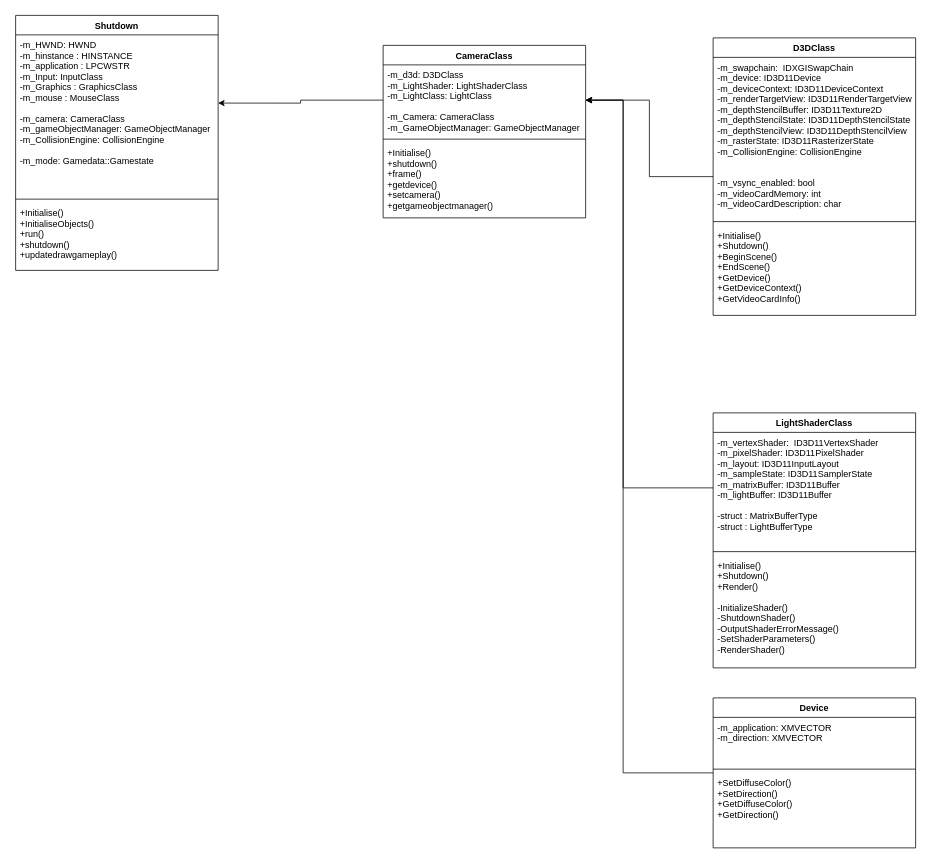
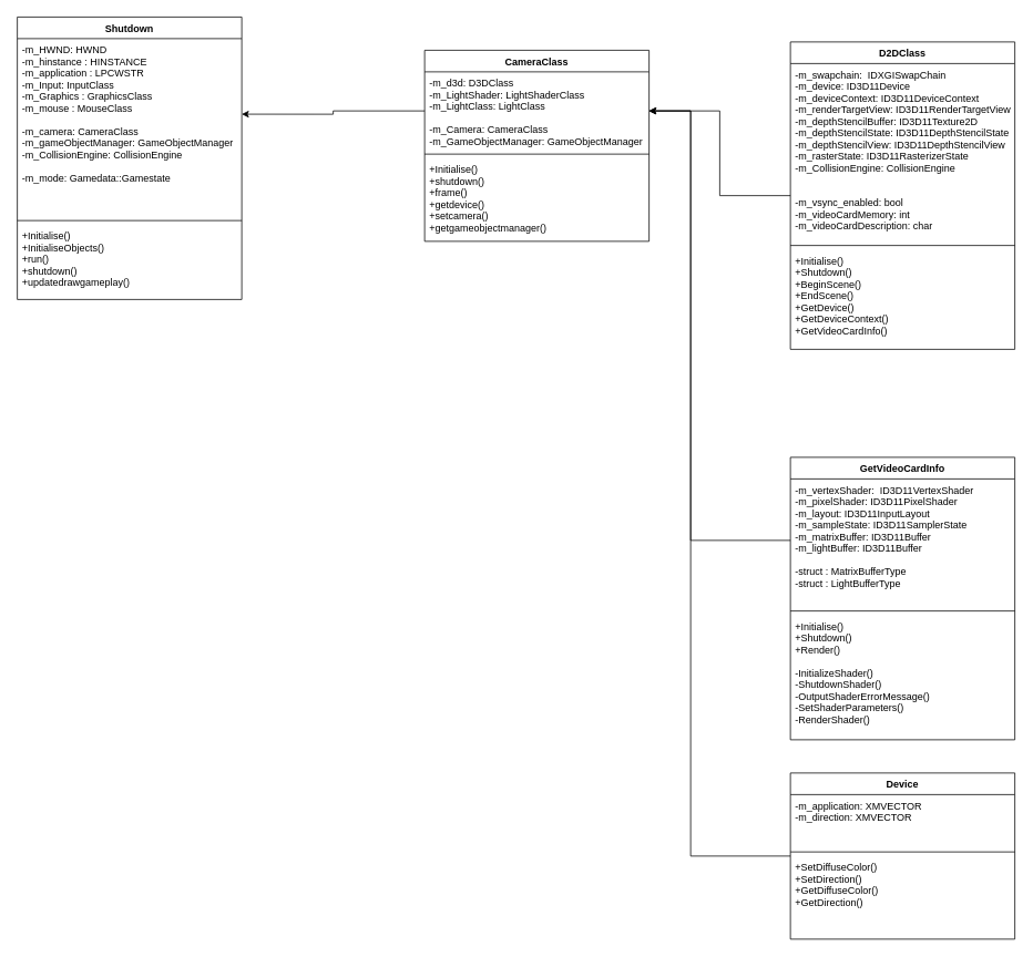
  <mxCell id="0" />
  <mxCell id="1" parent="0" />
  <mxCell id="2" value="Shutdown" style="swimlane;fontStyle=1;align=center;verticalAlign=top;childLayout=stackLayout;horizontal=1;startSize=26;horizontalStack=0;resizeParent=1;resizeParentMax=0;resizeLast=0;collapsible=1;marginBottom=0;" vertex="1" parent="1"><mxGeometry x="20" y="20" width="270" height="340" as="geometry"><mxRectangle x="-370" y="120" width="100" height="26" as="alternateBounds" /></mxGeometry></mxCell>
  <mxCell id="3" value="-m_HWND: HWND &#10;-m_hinstance : HINSTANCE &#10;-m_application : LPCWSTR&#10;-m_Input: InputClass&#10;-m_Graphics : GraphicsClass&#10;-m_mouse : MouseClass&#10;&#10;-m_camera: CameraClass&#10;-m_gameObjectManager: GameObjectManager&#10;-m_CollisionEngine: CollisionEngine&#10;&#10;-m_mode: Gamedata::Gamestate&#10;" style="text;strokeColor=none;fillColor=none;align=left;verticalAlign=top;spacingLeft=4;spacingRight=4;overflow=hidden;rotatable=0;points=[[0,0.5],[1,0.5]];portConstraint=eastwest;" vertex="1" parent="2"><mxGeometry y="26" width="270" height="214" as="geometry" /></mxCell>
  <mxCell id="4" value="" style="line;strokeWidth=1;fillColor=none;align=left;verticalAlign=middle;spacingTop=-1;spacingLeft=3;spacingRight=3;rotatable=0;labelPosition=right;points=[];portConstraint=eastwest;" vertex="1" parent="2"><mxGeometry y="240" width="270" height="10" as="geometry" /></mxCell>
  <mxCell id="5" value="+Initialise()&#10;+InitialiseObjects()&#10;+run()&#10;+shutdown()&#10;+updatedrawgameplay()" style="text;strokeColor=none;fillColor=none;align=left;verticalAlign=top;spacingLeft=4;spacingRight=4;overflow=hidden;rotatable=0;points=[[0,0.5],[1,0.5]];portConstraint=eastwest;" vertex="1" parent="2"><mxGeometry y="250" width="270" height="90" as="geometry" /></mxCell>
  <mxCell id="6" value="CameraClass" style="swimlane;fontStyle=1;align=center;verticalAlign=top;childLayout=stackLayout;horizontal=1;startSize=26;horizontalStack=0;resizeParent=1;resizeParentMax=0;resizeLast=0;collapsible=1;marginBottom=0;" vertex="1" parent="1"><mxGeometry x="510" y="60" width="270" height="230" as="geometry"><mxRectangle x="-370" y="120" width="100" height="26" as="alternateBounds" /></mxGeometry></mxCell>
  <mxCell id="7" value="-m_d3d: D3DClass&#10;-m_LightShader: LightShaderClass&#10;-m_LightClass: LightClass&#10;&#10;-m_Camera: CameraClass&#10;-m_GameObjectManager: GameObjectManager" style="text;strokeColor=none;fillColor=none;align=left;verticalAlign=top;spacingLeft=4;spacingRight=4;overflow=hidden;rotatable=0;points=[[0,0.5],[1,0.5]];portConstraint=eastwest;" vertex="1" parent="6"><mxGeometry y="26" width="270" height="94" as="geometry" /></mxCell>
  <mxCell id="8" value="" style="line;strokeWidth=1;fillColor=none;align=left;verticalAlign=middle;spacingTop=-1;spacingLeft=3;spacingRight=3;rotatable=0;labelPosition=right;points=[];portConstraint=eastwest;" vertex="1" parent="6"><mxGeometry y="120" width="270" height="10" as="geometry" /></mxCell>
  <mxCell id="9" value="+Initialise()&#10;+shutdown()&#10;+frame()&#10;+getdevice()&#10;+setcamera()&#10;+getgameobjectmanager()" style="text;strokeColor=none;fillColor=none;align=left;verticalAlign=top;spacingLeft=4;spacingRight=4;overflow=hidden;rotatable=0;points=[[0,0.5],[1,0.5]];portConstraint=eastwest;" vertex="1" parent="6"><mxGeometry y="130" width="270" height="100" as="geometry" /></mxCell>
  <mxCell id="10" style="edgeStyle=orthogonalEdgeStyle;rounded=0;orthogonalLoop=1;jettySize=auto;html=1;entryX=1;entryY=0.425;entryDx=0;entryDy=0;entryPerimeter=0;" edge="1" parent="1" source="7" target="3"><mxGeometry relative="1" as="geometry" /></mxCell>
  <mxCell id="11" style="edgeStyle=orthogonalEdgeStyle;rounded=0;orthogonalLoop=1;jettySize=auto;html=1;" edge="1" parent="1" source="12" target="7"><mxGeometry relative="1" as="geometry" /></mxCell>
- <mxCell id="12" value="D3DClass" style="swimlane;fontStyle=1;align=center;verticalAlign=top;childLayout=stackLayout;horizontal=1;startSize=26;horizontalStack=0;resizeParent=1;resizeParentMax=0;resizeLast=0;collapsible=1;marginBottom=0;" vertex="1" parent="1"><mxGeometry x="950" y="50" width="270" height="370" as="geometry"><mxRectangle x="-370" y="120" width="100" height="26" as="alternateBounds" /></mxGeometry></mxCell>
+ <mxCell id="12" value="D2DClass" style="swimlane;fontStyle=1;align=center;verticalAlign=top;childLayout=stackLayout;horizontal=1;startSize=26;horizontalStack=0;resizeParent=1;resizeParentMax=0;resizeLast=0;collapsible=1;marginBottom=0;" vertex="1" parent="1"><mxGeometry x="950" y="50" width="270" height="370" as="geometry"><mxRectangle x="-370" y="120" width="100" height="26" as="alternateBounds" /></mxGeometry></mxCell>
  <mxCell id="13" value="-m_swapchain:  IDXGISwapChain&#10;-m_device: ID3D11Device&#10;-m_deviceContext: ID3D11DeviceContext&#10;-m_renderTargetView: ID3D11RenderTargetView&#10;-m_depthStencilBuffer: ID3D11Texture2D&#10;-m_depthStencilState: ID3D11DepthStencilState&#10;-m_depthStencilView: ID3D11DepthStencilView&#10;-m_rasterState: ID3D11RasterizerState&#10;-m_CollisionEngine: CollisionEngine&#10;&#10;&#10;-m_vsync_enabled: bool&#10;-m_videoCardMemory: int&#10;-m_videoCardDescription: char&#10;" style="text;strokeColor=none;fillColor=none;align=left;verticalAlign=top;spacingLeft=4;spacingRight=4;overflow=hidden;rotatable=0;points=[[0,0.5],[1,0.5]];portConstraint=eastwest;" vertex="1" parent="12"><mxGeometry y="26" width="270" height="214" as="geometry" /></mxCell>
  <mxCell id="14" value="" style="line;strokeWidth=1;fillColor=none;align=left;verticalAlign=middle;spacingTop=-1;spacingLeft=3;spacingRight=3;rotatable=0;labelPosition=right;points=[];portConstraint=eastwest;" vertex="1" parent="12"><mxGeometry y="240" width="270" height="10" as="geometry" /></mxCell>
  <mxCell id="15" value="+Initialise()&#10;+Shutdown()&#10;+BeginScene()&#10;+EndScene()&#10;+GetDevice()&#10;+GetDeviceContext()&#10;+GetVideoCardInfo()" style="text;strokeColor=none;fillColor=none;align=left;verticalAlign=top;spacingLeft=4;spacingRight=4;overflow=hidden;rotatable=0;points=[[0,0.5],[1,0.5]];portConstraint=eastwest;" vertex="1" parent="12"><mxGeometry y="250" width="270" height="120" as="geometry" /></mxCell>
  <mxCell id="16" style="edgeStyle=orthogonalEdgeStyle;rounded=0;orthogonalLoop=1;jettySize=auto;html=1;" edge="1" parent="1" source="17" target="7"><mxGeometry relative="1" as="geometry"><Array as="points"><mxPoint x="830" y="650" /><mxPoint x="830" y="133" /></Array></mxGeometry></mxCell>
- <mxCell id="17" value="LightShaderClass" style="swimlane;fontStyle=1;align=center;verticalAlign=top;childLayout=stackLayout;horizontal=1;startSize=26;horizontalStack=0;resizeParent=1;resizeParentMax=0;resizeLast=0;collapsible=1;marginBottom=0;" vertex="1" parent="1"><mxGeometry x="950" y="550" width="270" height="340" as="geometry"><mxRectangle x="-370" y="120" width="100" height="26" as="alternateBounds" /></mxGeometry></mxCell>
+ <mxCell id="17" value="GetVideoCardInfo" style="swimlane;fontStyle=1;align=center;verticalAlign=top;childLayout=stackLayout;horizontal=1;startSize=26;horizontalStack=0;resizeParent=1;resizeParentMax=0;resizeLast=0;collapsible=1;marginBottom=0;" vertex="1" parent="1"><mxGeometry x="950" y="550" width="270" height="340" as="geometry"><mxRectangle x="-370" y="120" width="100" height="26" as="alternateBounds" /></mxGeometry></mxCell>
  <mxCell id="18" value="-m_vertexShader:  ID3D11VertexShader&#10;-m_pixelShader: ID3D11PixelShader&#10;-m_layout: ID3D11InputLayout&#10;-m_sampleState: ID3D11SamplerState&#10;-m_matrixBuffer: ID3D11Buffer&#10;-m_lightBuffer: ID3D11Buffer&#10;&#10;-struct : MatrixBufferType&#10;-struct : LightBufferType" style="text;strokeColor=none;fillColor=none;align=left;verticalAlign=top;spacingLeft=4;spacingRight=4;overflow=hidden;rotatable=0;points=[[0,0.5],[1,0.5]];portConstraint=eastwest;" vertex="1" parent="17"><mxGeometry y="26" width="270" height="154" as="geometry" /></mxCell>
  <mxCell id="19" value="" style="line;strokeWidth=1;fillColor=none;align=left;verticalAlign=middle;spacingTop=-1;spacingLeft=3;spacingRight=3;rotatable=0;labelPosition=right;points=[];portConstraint=eastwest;" vertex="1" parent="17"><mxGeometry y="180" width="270" height="10" as="geometry" /></mxCell>
  <mxCell id="20" value="+Initialise()&#10;+Shutdown()&#10;+Render()&#10;&#10;-InitializeShader()&#10;-ShutdownShader()&#10;-OutputShaderErrorMessage()&#10;-SetShaderParameters()&#10;-RenderShader()" style="text;strokeColor=none;fillColor=none;align=left;verticalAlign=top;spacingLeft=4;spacingRight=4;overflow=hidden;rotatable=0;points=[[0,0.5],[1,0.5]];portConstraint=eastwest;" vertex="1" parent="17"><mxGeometry y="190" width="270" height="150" as="geometry" /></mxCell>
  <mxCell id="21" style="edgeStyle=orthogonalEdgeStyle;rounded=0;orthogonalLoop=1;jettySize=auto;html=1;" edge="1" parent="1" source="22" target="7"><mxGeometry relative="1" as="geometry"><Array as="points"><mxPoint x="830" y="1030" /><mxPoint x="830" y="133" /></Array></mxGeometry></mxCell>
  <mxCell id="22" value="Device" style="swimlane;fontStyle=1;align=center;verticalAlign=top;childLayout=stackLayout;horizontal=1;startSize=26;horizontalStack=0;resizeParent=1;resizeParentMax=0;resizeLast=0;collapsible=1;marginBottom=0;" vertex="1" parent="1"><mxGeometry x="950" y="930" width="270" height="200" as="geometry"><mxRectangle x="-370" y="120" width="100" height="26" as="alternateBounds" /></mxGeometry></mxCell>
  <mxCell id="23" value="-m_application: XMVECTOR&#10;-m_direction: XMVECTOR" style="text;strokeColor=none;fillColor=none;align=left;verticalAlign=top;spacingLeft=4;spacingRight=4;overflow=hidden;rotatable=0;points=[[0,0.5],[1,0.5]];portConstraint=eastwest;" vertex="1" parent="22"><mxGeometry y="26" width="270" height="64" as="geometry" /></mxCell>
  <mxCell id="24" value="" style="line;strokeWidth=1;fillColor=none;align=left;verticalAlign=middle;spacingTop=-1;spacingLeft=3;spacingRight=3;rotatable=0;labelPosition=right;points=[];portConstraint=eastwest;" vertex="1" parent="22"><mxGeometry y="90" width="270" height="10" as="geometry" /></mxCell>
  <mxCell id="25" value="+SetDiffuseColor()&#10;+SetDirection()&#10;+GetDiffuseColor()&#10;+GetDirection()" style="text;strokeColor=none;fillColor=none;align=left;verticalAlign=top;spacingLeft=4;spacingRight=4;overflow=hidden;rotatable=0;points=[[0,0.5],[1,0.5]];portConstraint=eastwest;" vertex="1" parent="22"><mxGeometry y="100" width="270" height="100" as="geometry" /></mxCell>
